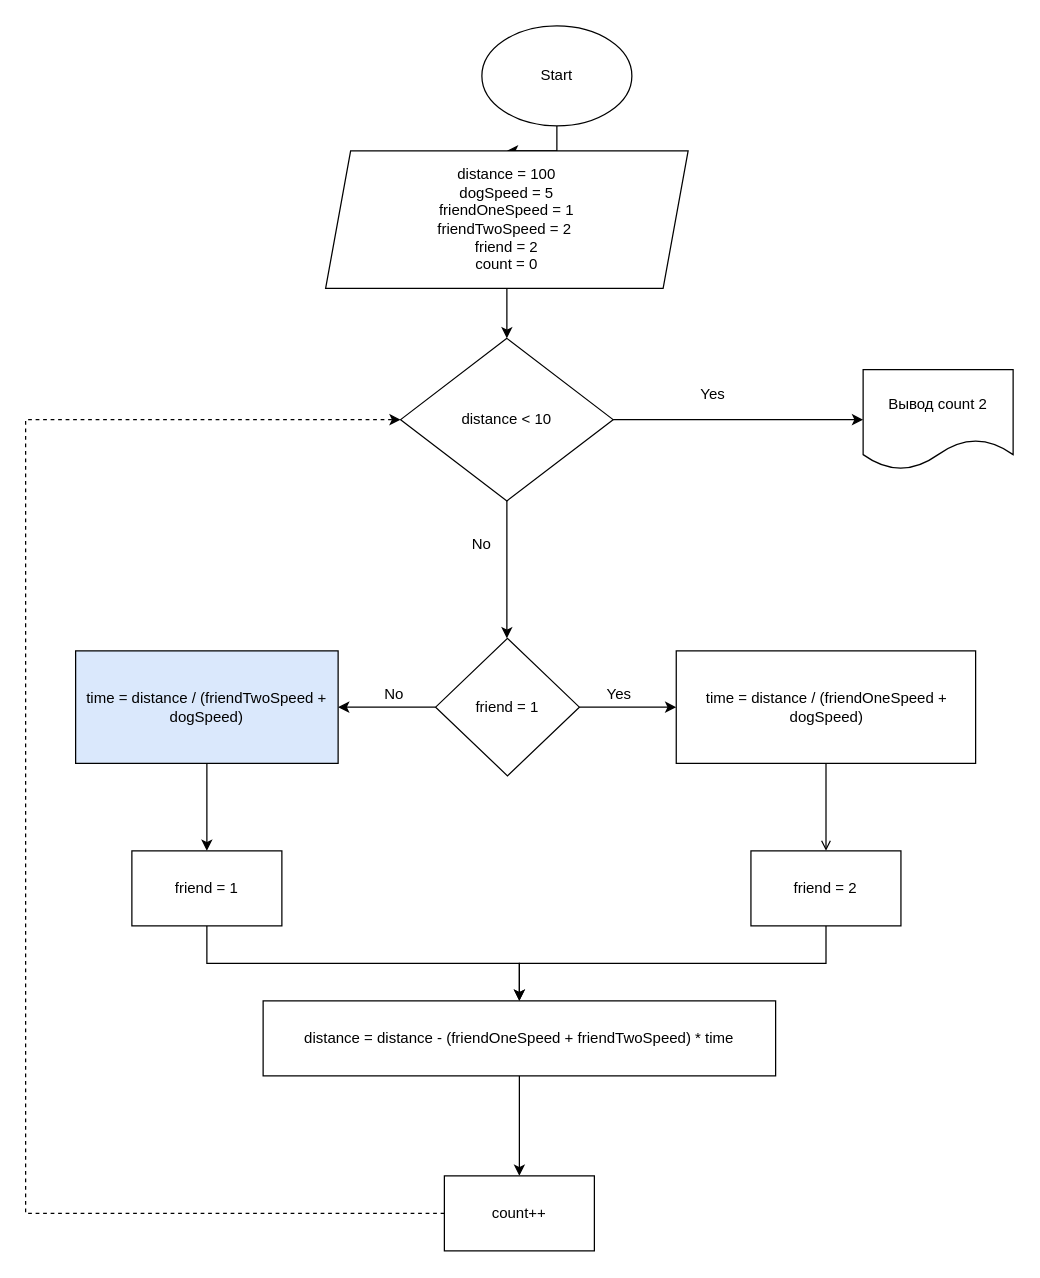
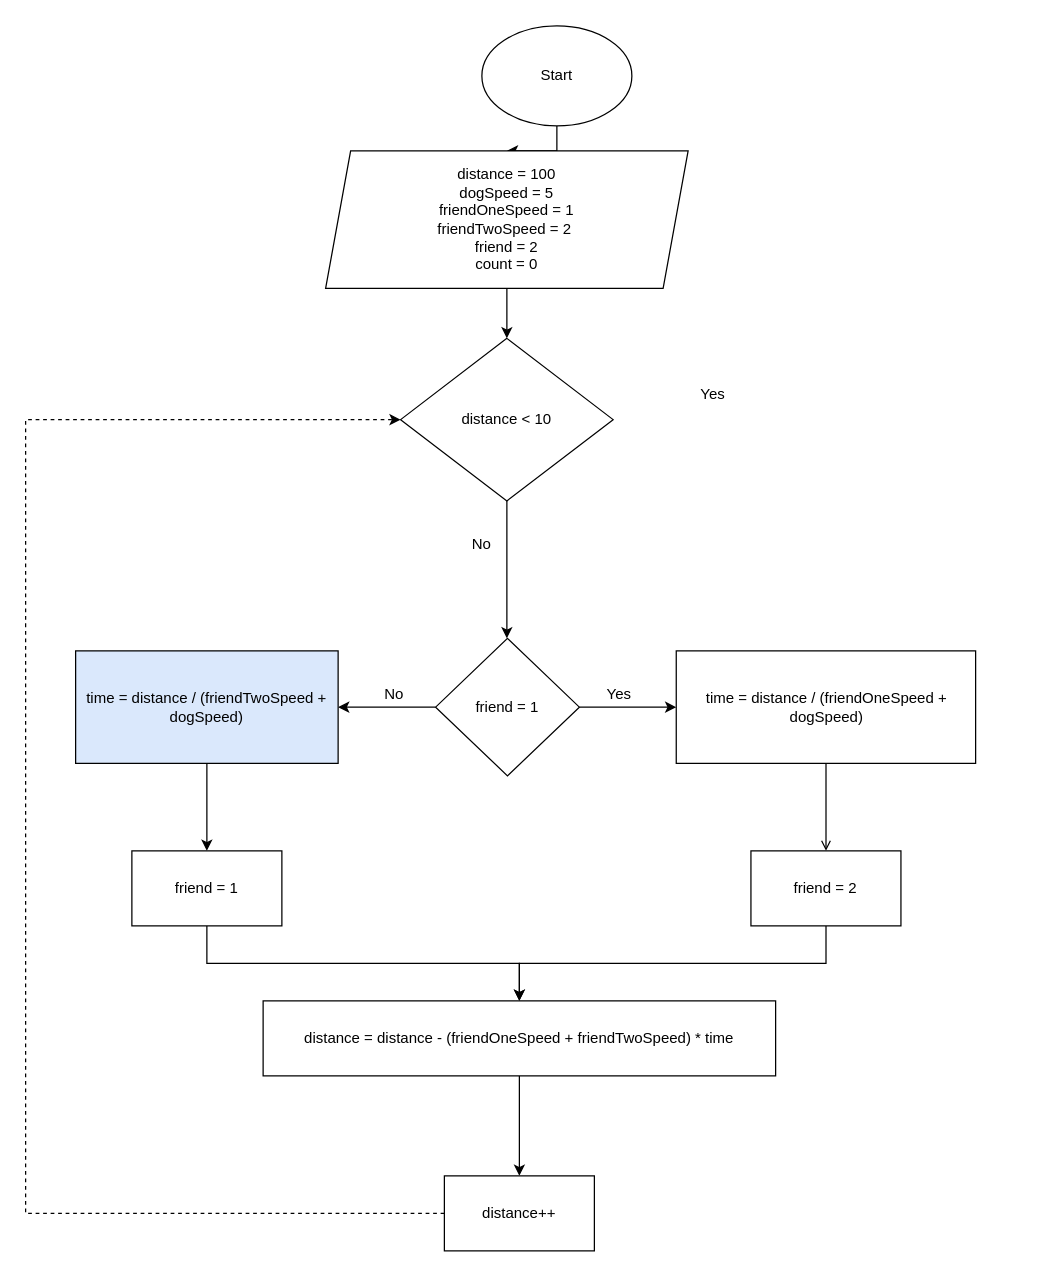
  <mxCell id="0" />
  <mxCell id="1" parent="0" />
  <mxCell id="2" value="" style="edgeStyle=orthogonalEdgeStyle;rounded=0;orthogonalLoop=1;jettySize=auto;html=1;" edge="1" parent="1" source="3" target="5"><mxGeometry relative="1" as="geometry" /></mxCell>
  <mxCell id="3" value="Start" style="ellipse;whiteSpace=wrap;html=1;" vertex="1" parent="1"><mxGeometry x="385" y="20" width="120" height="80" as="geometry" /></mxCell>
  <mxCell id="4" value="" style="edgeStyle=orthogonalEdgeStyle;rounded=0;orthogonalLoop=1;jettySize=auto;html=1;" edge="1" parent="1" source="5" target="8"><mxGeometry relative="1" as="geometry" /></mxCell>
  <mxCell id="5" value="distance = 100&lt;br&gt;dogSpeed = 5&lt;br&gt;friendOneSpeed = 1&lt;br&gt;friendTwoSpeed = 2&amp;nbsp;&lt;br&gt;friend = 2&lt;br&gt;count = 0" style="shape=parallelogram;perimeter=parallelogramPerimeter;whiteSpace=wrap;html=1;fixedSize=1;" vertex="1" parent="1"><mxGeometry x="260" y="120" width="290" height="110" as="geometry" /></mxCell>
- <mxCell id="6" value="" style="edgeStyle=orthogonalEdgeStyle;rounded=0;orthogonalLoop=1;jettySize=auto;html=1;" edge="1" parent="1" source="8" target="9"><mxGeometry relative="1" as="geometry" /></mxCell>
  <mxCell id="7" value="" style="edgeStyle=orthogonalEdgeStyle;rounded=0;orthogonalLoop=1;jettySize=auto;html=1;" edge="1" parent="1" source="8"><mxGeometry relative="1" as="geometry"><mxPoint x="405" y="510" as="targetPoint" /></mxGeometry></mxCell>
  <mxCell id="8" value="distance &amp;lt; 10" style="rhombus;whiteSpace=wrap;html=1;" vertex="1" parent="1"><mxGeometry x="320" y="270" width="170" height="130" as="geometry" /></mxCell>
- <mxCell id="9" value="Вывод count 2" style="shape=document;whiteSpace=wrap;html=1;boundedLbl=1;" vertex="1" parent="1"><mxGeometry x="690" y="295" width="120" height="80" as="geometry" /></mxCell>
  <mxCell id="10" value="" style="edgeStyle=orthogonalEdgeStyle;rounded=0;orthogonalLoop=1;jettySize=auto;html=1;" edge="1" parent="1" source="12" target="14"><mxGeometry relative="1" as="geometry" /></mxCell>
  <mxCell id="11" value="" style="edgeStyle=orthogonalEdgeStyle;rounded=0;orthogonalLoop=1;jettySize=auto;html=1;" edge="1" parent="1" source="12" target="23"><mxGeometry relative="1" as="geometry" /></mxCell>
  <mxCell id="12" value="friend = 1" style="rhombus;whiteSpace=wrap;html=1;" vertex="1" parent="1"><mxGeometry x="348" y="510" width="115" height="110" as="geometry" /></mxCell>
  <mxCell id="13" value="" style="edgeStyle=orthogonalEdgeStyle;rounded=0;orthogonalLoop=1;jettySize=auto;html=1;" edge="1" parent="1" source="14" target="17"><mxGeometry relative="1" as="geometry" /></mxCell>
  <mxCell id="14" value="time = distance / (friendTwoSpeed + dogSpeed)" style="whiteSpace=wrap;html=1;fillColor=#dae8fc;" vertex="1" parent="1"><mxGeometry x="60" y="520" width="210" height="90" as="geometry" /></mxCell>
  <mxCell id="15" value="No" style="text;html=1;strokeColor=none;fillColor=none;align=center;verticalAlign=middle;whiteSpace=wrap;rounded=0;" vertex="1" parent="1"><mxGeometry x="285" y="540" width="60" height="30" as="geometry" /></mxCell>
  <mxCell id="16" value="" style="edgeStyle=orthogonalEdgeStyle;rounded=0;orthogonalLoop=1;jettySize=auto;html=1;" edge="1" parent="1" source="17" target="19"><mxGeometry relative="1" as="geometry" /></mxCell>
  <mxCell id="17" value="friend = 1" style="whiteSpace=wrap;html=1;" vertex="1" parent="1"><mxGeometry x="105" y="680" width="120" height="60" as="geometry" /></mxCell>
  <mxCell id="18" value="" style="edgeStyle=orthogonalEdgeStyle;rounded=0;orthogonalLoop=1;jettySize=auto;html=1;" edge="1" parent="1" source="19" target="21"><mxGeometry relative="1" as="geometry" /></mxCell>
  <mxCell id="19" value="distance = distance - (friendOneSpeed + friendTwoSpeed) * time" style="whiteSpace=wrap;html=1;" vertex="1" parent="1"><mxGeometry x="210" y="800" width="410" height="60" as="geometry" /></mxCell>
  <mxCell id="20" style="edgeStyle=orthogonalEdgeStyle;rounded=0;orthogonalLoop=1;jettySize=auto;html=1;entryX=0;entryY=0.5;entryDx=0;entryDy=0;dashed=1;" edge="1" parent="1" source="21" target="8"><mxGeometry relative="1" as="geometry"><Array as="points"><mxPoint x="20" y="970" /><mxPoint x="20" y="335" /></Array></mxGeometry></mxCell>
- <mxCell id="21" value="count++" style="whiteSpace=wrap;html=1;" vertex="1" parent="1"><mxGeometry x="355" y="940" width="120" height="60" as="geometry" /></mxCell>
+ <mxCell id="21" value="distance++" style="whiteSpace=wrap;html=1;" vertex="1" parent="1"><mxGeometry x="355" y="940" width="120" height="60" as="geometry" /></mxCell>
  <mxCell id="22" value="" style="edgeStyle=orthogonalEdgeStyle;rounded=0;orthogonalLoop=1;jettySize=auto;html=1;endArrow=open;" edge="1" parent="1" source="23" target="26"><mxGeometry relative="1" as="geometry" /></mxCell>
  <mxCell id="23" value="time = distance / (friendOneSpeed + dogSpeed)" style="whiteSpace=wrap;html=1;" vertex="1" parent="1"><mxGeometry x="540.5" y="520" width="239.5" height="90" as="geometry" /></mxCell>
  <mxCell id="24" value="Yes" style="text;html=1;strokeColor=none;fillColor=none;align=center;verticalAlign=middle;whiteSpace=wrap;rounded=0;" vertex="1" parent="1"><mxGeometry x="465" y="540" width="60" height="30" as="geometry" /></mxCell>
  <mxCell id="25" style="edgeStyle=orthogonalEdgeStyle;rounded=0;orthogonalLoop=1;jettySize=auto;html=1;entryX=0.5;entryY=0;entryDx=0;entryDy=0;" edge="1" parent="1" source="26" target="19"><mxGeometry relative="1" as="geometry" /></mxCell>
  <mxCell id="26" value="friend = 2" style="whiteSpace=wrap;html=1;" vertex="1" parent="1"><mxGeometry x="600.25" y="680" width="120" height="60" as="geometry" /></mxCell>
  <mxCell id="27" value="No" style="text;html=1;strokeColor=none;fillColor=none;align=center;verticalAlign=middle;whiteSpace=wrap;rounded=0;" vertex="1" parent="1"><mxGeometry x="355" y="420" width="60" height="30" as="geometry" /></mxCell>
  <mxCell id="28" value="Yes" style="text;html=1;strokeColor=none;fillColor=none;align=center;verticalAlign=middle;whiteSpace=wrap;rounded=0;" vertex="1" parent="1"><mxGeometry x="540" y="300" width="60" height="30" as="geometry" /></mxCell>
